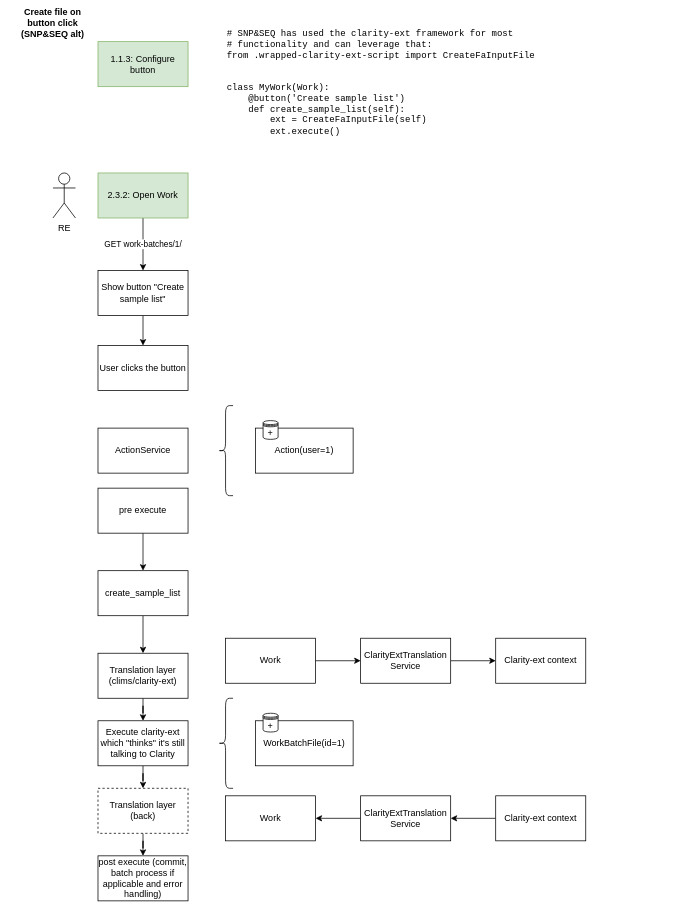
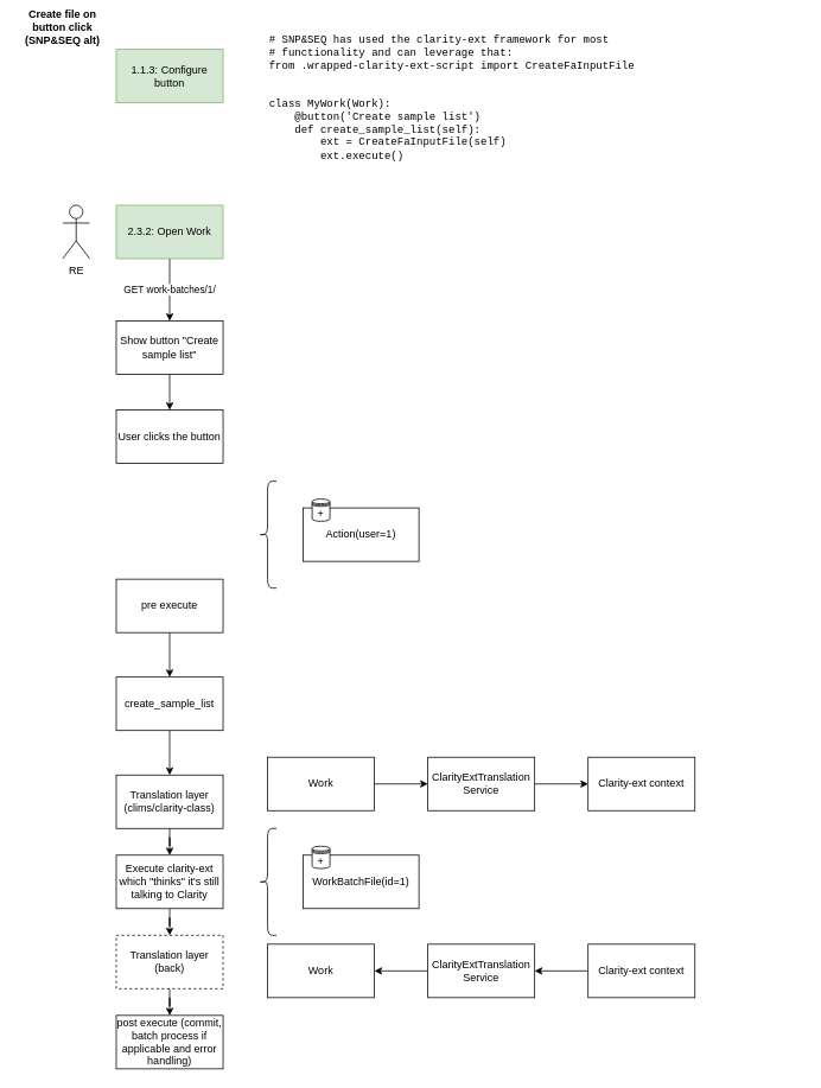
  <mxCell id="0" />
  <mxCell id="1" parent="0" />
  <mxCell id="2" value="GET work-batches/1/" style="edgeStyle=orthogonalEdgeStyle;rounded=0;orthogonalLoop=1;jettySize=auto;html=1;" parent="1" source="3" target="5" edge="1"><mxGeometry relative="1" as="geometry" /></mxCell>
  <mxCell id="3" value="2.3.2: Open Work" style="rounded=0;whiteSpace=wrap;html=1;fillColor=#d5e8d4;strokeColor=#82b366;" parent="1" vertex="1"><mxGeometry x="130" y="230" width="120" height="60" as="geometry" /></mxCell>
  <mxCell id="4" value="" style="edgeStyle=orthogonalEdgeStyle;rounded=0;orthogonalLoop=1;jettySize=auto;html=1;" parent="1" source="5" target="10" edge="1"><mxGeometry relative="1" as="geometry" /></mxCell>
  <mxCell id="5" value="Show button &quot;Create sample list&quot;" style="rounded=0;whiteSpace=wrap;html=1;" parent="1" vertex="1"><mxGeometry x="130" y="360" width="120" height="60" as="geometry" /></mxCell>
  <mxCell id="6" value="RE" style="shape=umlActor;verticalLabelPosition=bottom;verticalAlign=top;html=1;outlineConnect=0;" parent="1" vertex="1"><mxGeometry x="70" y="230" width="30" height="60" as="geometry" /></mxCell>
  <mxCell id="7" value="Create file on button click&lt;br&gt;(SNP&amp;amp;SEQ alt)" style="text;html=1;strokeColor=none;fillColor=none;align=center;verticalAlign=middle;whiteSpace=wrap;rounded=0;fontStyle=1" parent="1" vertex="1"><mxGeometry x="20" y="20" width="100" height="20" as="geometry" /></mxCell>
  <mxCell id="8" value="&lt;div&gt;&lt;div&gt;# SNP&amp;amp;SEQ has used the clarity-ext framework for most&lt;/div&gt;&lt;div&gt;# functionality and can leverage that:&lt;br&gt;&lt;/div&gt;&lt;div&gt;from .wrapped-clarity-ext-script import CreateFaInputFile&lt;/div&gt;&lt;/div&gt;&lt;div&gt;&lt;br&gt;&lt;/div&gt;&lt;div&gt;&lt;br&gt;&lt;/div&gt;&lt;div&gt;class MyWork(Work):&lt;/div&gt;&lt;div&gt;&amp;nbsp; &amp;nbsp;&amp;nbsp;&lt;span&gt;@button('Create sample list')&lt;/span&gt;&lt;/div&gt;&lt;div&gt;&amp;nbsp; &amp;nbsp; def create_sample_list(self):&lt;/div&gt;&lt;div&gt;&amp;nbsp; &amp;nbsp; &amp;nbsp; &amp;nbsp; ext = CreateFaInputFile(self)&lt;/div&gt;&lt;div&gt;&amp;nbsp; &amp;nbsp; &amp;nbsp; &amp;nbsp; ext.execute()&lt;/div&gt;&lt;div&gt;&amp;nbsp; &amp;nbsp; &amp;nbsp; &amp;nbsp;&amp;nbsp;&lt;/div&gt;" style="rounded=1;whiteSpace=wrap;html=1;align=left;strokeColor=none;verticalAlign=top;fontFamily=Courier New;direction=south;" parent="1" vertex="1"><mxGeometry x="300" y="31" width="600" height="169" as="geometry" /></mxCell>
  <mxCell id="9" value="1.1.3: Configure button" style="rounded=0;whiteSpace=wrap;html=1;fillColor=#d5e8d4;strokeColor=#82b366;" parent="1" vertex="1"><mxGeometry x="130" y="55" width="120" height="60" as="geometry" /></mxCell>
  <mxCell id="10" value="User clicks the button" style="whiteSpace=wrap;html=1;rounded=0;" parent="1" vertex="1"><mxGeometry x="130" y="460" width="120" height="60" as="geometry" /></mxCell>
  <mxCell id="11" value="" style="edgeStyle=orthogonalEdgeStyle;rounded=0;orthogonalLoop=1;jettySize=auto;html=1;" parent="1" source="30" target="17" edge="1"><mxGeometry relative="1" as="geometry" /></mxCell>
- <mxCell id="12" value="ActionService" style="whiteSpace=wrap;html=1;rounded=0;" parent="1" vertex="1"><mxGeometry x="130" y="570" width="120" height="60" as="geometry" /></mxCell>
  <mxCell id="13" value="Action(user=1)" style="rounded=0;whiteSpace=wrap;html=1;fontSize=12;" parent="1" vertex="1"><mxGeometry x="340" y="570" width="130" height="60" as="geometry" /></mxCell>
  <mxCell id="14" value="+" style="shape=datastore;whiteSpace=wrap;html=1;fontSize=12;" parent="1" vertex="1"><mxGeometry x="350" y="560" width="20" height="25" as="geometry" /></mxCell>
  <mxCell id="15" value="" style="shape=curlyBracket;whiteSpace=wrap;html=1;rounded=1;" parent="1" vertex="1"><mxGeometry x="290" y="540" width="20" height="120" as="geometry" /></mxCell>
  <mxCell id="16" value="" style="edgeStyle=orthogonalEdgeStyle;rounded=0;orthogonalLoop=1;jettySize=auto;html=1;" parent="1" source="17" target="19" edge="1"><mxGeometry relative="1" as="geometry" /></mxCell>
  <mxCell id="17" value="create_sample_list" style="whiteSpace=wrap;html=1;rounded=0;" parent="1" vertex="1"><mxGeometry x="130" y="760" width="120" height="60" as="geometry" /></mxCell>
  <mxCell id="18" value="" style="edgeStyle=orthogonalEdgeStyle;rounded=0;orthogonalLoop=1;jettySize=auto;html=1;" parent="1" source="19" target="21" edge="1"><mxGeometry relative="1" as="geometry" /></mxCell>
- <mxCell id="19" value="Translation layer (clims/clarity-ext)" style="whiteSpace=wrap;html=1;rounded=0;" parent="1" vertex="1"><mxGeometry x="130" y="870" width="120" height="60" as="geometry" /></mxCell>
+ <mxCell id="19" value="Translation layer (clims/clarity-class)" style="whiteSpace=wrap;html=1;rounded=0;" parent="1" vertex="1"><mxGeometry x="130" y="870" width="120" height="60" as="geometry" /></mxCell>
  <mxCell id="20" style="edgeStyle=orthogonalEdgeStyle;rounded=0;orthogonalLoop=1;jettySize=auto;html=1;" edge="1" parent="1" source="21" target="33"><mxGeometry relative="1" as="geometry" /></mxCell>
  <mxCell id="21" value="Execute clarity-ext which &quot;thinks&quot; it's still talking to Clarity" style="whiteSpace=wrap;html=1;rounded=0;" parent="1" vertex="1"><mxGeometry x="130" y="960" width="120" height="60" as="geometry" /></mxCell>
  <mxCell id="22" value="WorkBatchFile(id=1)" style="rounded=0;whiteSpace=wrap;html=1;fontSize=12;" parent="1" vertex="1"><mxGeometry x="340" y="960" width="130" height="60" as="geometry" /></mxCell>
  <mxCell id="23" value="+" style="shape=datastore;whiteSpace=wrap;html=1;fontSize=12;" parent="1" vertex="1"><mxGeometry x="350" y="950" width="20" height="25" as="geometry" /></mxCell>
  <mxCell id="24" value="" style="shape=curlyBracket;whiteSpace=wrap;html=1;rounded=1;" parent="1" vertex="1"><mxGeometry x="290" y="930" width="20" height="120" as="geometry" /></mxCell>
  <mxCell id="25" value="Clarity-ext context" style="rounded=0;whiteSpace=wrap;html=1;" vertex="1" parent="1"><mxGeometry x="660" y="850" width="120" height="60" as="geometry" /></mxCell>
  <mxCell id="26" style="edgeStyle=orthogonalEdgeStyle;rounded=0;orthogonalLoop=1;jettySize=auto;html=1;" edge="1" parent="1" source="28" target="25"><mxGeometry relative="1" as="geometry" /></mxCell>
  <mxCell id="27" value="Work" style="rounded=0;whiteSpace=wrap;html=1;" vertex="1" parent="1"><mxGeometry x="300" y="850" width="120" height="60" as="geometry" /></mxCell>
  <mxCell id="28" value="ClarityExtTranslation&lt;br&gt;Service" style="rounded=0;whiteSpace=wrap;html=1;" vertex="1" parent="1"><mxGeometry x="480" y="850" width="120" height="60" as="geometry" /></mxCell>
  <mxCell id="29" style="edgeStyle=orthogonalEdgeStyle;rounded=0;orthogonalLoop=1;jettySize=auto;html=1;" edge="1" parent="1" source="27" target="28"><mxGeometry relative="1" as="geometry"><mxPoint x="450" y="880" as="sourcePoint" /><mxPoint x="670" y="880" as="targetPoint" /></mxGeometry></mxCell>
  <mxCell id="30" value="pre execute" style="whiteSpace=wrap;html=1;rounded=0;" vertex="1" parent="1"><mxGeometry x="130" y="650" width="120" height="60" as="geometry" /></mxCell>
  <mxCell id="31" value="post execute (commit, batch process if applicable and error handling)" style="whiteSpace=wrap;html=1;rounded=0;" vertex="1" parent="1"><mxGeometry x="130" y="1140" width="120" height="60" as="geometry" /></mxCell>
  <mxCell id="32" style="edgeStyle=orthogonalEdgeStyle;rounded=0;orthogonalLoop=1;jettySize=auto;html=1;" edge="1" parent="1" source="33" target="31"><mxGeometry relative="1" as="geometry" /></mxCell>
  <mxCell id="33" value="Translation layer (back)" style="whiteSpace=wrap;html=1;rounded=0;dashed=1;" vertex="1" parent="1"><mxGeometry x="130" y="1050" width="120" height="60" as="geometry" /></mxCell>
  <mxCell id="34" style="edgeStyle=orthogonalEdgeStyle;rounded=0;orthogonalLoop=1;jettySize=auto;html=1;" edge="1" parent="1" source="35" target="38"><mxGeometry relative="1" as="geometry" /></mxCell>
  <mxCell id="35" value="Clarity-ext context" style="rounded=0;whiteSpace=wrap;html=1;" vertex="1" parent="1"><mxGeometry x="660" y="1060" width="120" height="60" as="geometry" /></mxCell>
  <mxCell id="36" value="Work" style="rounded=0;whiteSpace=wrap;html=1;" vertex="1" parent="1"><mxGeometry x="300" y="1060" width="120" height="60" as="geometry" /></mxCell>
  <mxCell id="37" style="edgeStyle=orthogonalEdgeStyle;rounded=0;orthogonalLoop=1;jettySize=auto;html=1;" edge="1" parent="1" source="38" target="36"><mxGeometry relative="1" as="geometry" /></mxCell>
  <mxCell id="38" value="ClarityExtTranslation&lt;br&gt;Service" style="rounded=0;whiteSpace=wrap;html=1;" vertex="1" parent="1"><mxGeometry x="480" y="1060" width="120" height="60" as="geometry" /></mxCell>
